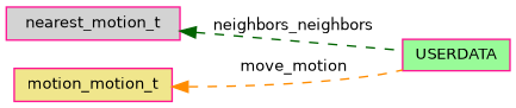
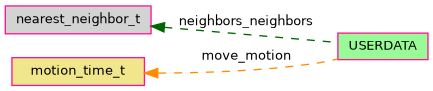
  digraph {
    rankdir=LR
    node [color=deeppink fontname=Helvetica fontsize=10 shape=record style=filled]
    edge [dir=back fontname=Helvetica fontsize=10 labelfontname=Helvetica labelfontsize=10 style=dashed]
    n1 [fillcolor=palegreen fontcolor=black height=0.2 label=USERDATA width=0.4]
-   n2 [fillcolor=lightgrey height=0.2 label=nearest_motion_t width=0.4]
-   n3 [fillcolor=khaki height=0.2 label=motion_motion_t width=0.4]
+   n2 [fillcolor=lightgrey height=0.2 label=nearest_neighbor_t width=0.4]
+   n3 [fillcolor=khaki height=0.2 label=motion_time_t width=0.4]
    n2 -> n1 [color=darkgreen label=" neighbors_neighbors"]
    n3 -> n1 [color=darkorange label=" move_motion"]
  }
